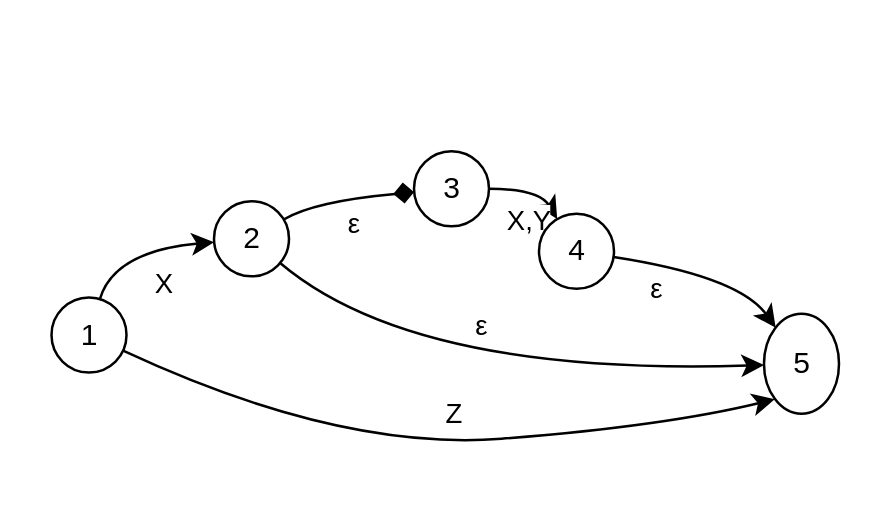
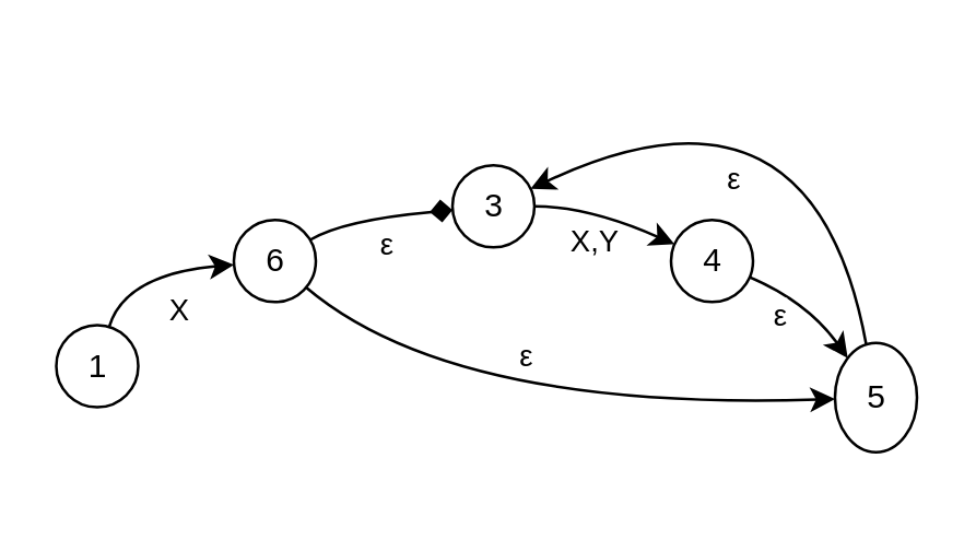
  <mxCell id="0" />
  <mxCell id="1" parent="0" />
  <mxCell id="2" value="1" style="points=[[0.145,0.145,0],[0.5,0,0],[0.855,0.145,0],[1,0.5,0],[0.855,0.855,0],[0.5,1,0],[0.145,0.855,0],[0,0.5,0]];shape=mxgraph.bpmn.event;html=1;verticalLabelPosition=middle;labelBackgroundColor=#ffffff;verticalAlign=middle;align=center;perimeter=ellipsePerimeter;outlineConnect=0;aspect=fixed;outline=standard;symbol=general;labelPosition=center;" vertex="1" parent="1"><mxGeometry x="20" y="118.5" width="30" height="30" as="geometry" /></mxCell>
  <mxCell id="3" style="rounded=0;orthogonalLoop=1;jettySize=auto;html=1;curved=1;" edge="1" parent="1" source="7" target="10"><mxGeometry relative="1" as="geometry"><Array as="points"><mxPoint x="165" y="150" /></Array></mxGeometry></mxCell>
  <mxCell id="4" value="ε" style="edgeLabel;html=1;align=center;verticalAlign=middle;resizable=0;points=[];" vertex="1" connectable="0" parent="3"><mxGeometry x="-0.335" y="1" relative="1" as="geometry"><mxPoint x="27" y="-20" as="offset" /></mxGeometry></mxCell>
  <mxCell id="5" style="rounded=0;orthogonalLoop=1;jettySize=auto;html=1;curved=1;endArrow=diamond;" edge="1" parent="1" source="7" target="15"><mxGeometry relative="1" as="geometry"><Array as="points"><mxPoint x="125" y="80" /></Array></mxGeometry></mxCell>
  <mxCell id="6" value="ε" style="edgeLabel;html=1;align=center;verticalAlign=middle;resizable=0;points=[];" vertex="1" connectable="0" parent="5"><mxGeometry x="0.112" relative="1" as="geometry"><mxPoint y="10" as="offset" /></mxGeometry></mxCell>
- <mxCell id="7" value="2" style="points=[[0.145,0.145,0],[0.5,0,0],[0.855,0.145,0],[1,0.5,0],[0.855,0.855,0],[0.5,1,0],[0.145,0.855,0],[0,0.5,0]];shape=mxgraph.bpmn.event;html=1;verticalLabelPosition=middle;labelBackgroundColor=#ffffff;verticalAlign=middle;align=center;perimeter=ellipsePerimeter;outlineConnect=0;aspect=fixed;outline=standard;symbol=general;labelPosition=center;" vertex="1" parent="1"><mxGeometry x="85" y="80" width="30" height="30" as="geometry" /></mxCell>
+ <mxCell id="7" value="6" style="points=[[0.145,0.145,0],[0.5,0,0],[0.855,0.145,0],[1,0.5,0],[0.855,0.855,0],[0.5,1,0],[0.145,0.855,0],[0,0.5,0]];shape=mxgraph.bpmn.event;html=1;verticalLabelPosition=middle;labelBackgroundColor=#ffffff;verticalAlign=middle;align=center;perimeter=ellipsePerimeter;outlineConnect=0;aspect=fixed;outline=standard;symbol=general;labelPosition=center;" vertex="1" parent="1"><mxGeometry x="85" y="80" width="30" height="30" as="geometry" /></mxCell>
  <mxCell id="8" style="rounded=0;orthogonalLoop=1;jettySize=auto;html=1;curved=1;" edge="1" parent="1" source="2" target="7"><mxGeometry relative="1" as="geometry"><Array as="points"><mxPoint x="45" y="100" /></Array></mxGeometry></mxCell>
  <mxCell id="9" value="X" style="edgeLabel;html=1;align=center;verticalAlign=middle;resizable=0;points=[];" vertex="1" connectable="0" parent="8"><mxGeometry x="0.035" y="1" relative="1" as="geometry"><mxPoint x="9" y="14" as="offset" /></mxGeometry></mxCell>
  <mxCell id="10" value="5" style="points=[[0.145,0.145,0],[0.5,0,0],[0.855,0.145,0],[1,0.5,0],[0.855,0.855,0],[0.5,1,0],[0.145,0.855,0],[0,0.5,0]];shape=mxgraph.bpmn.event;html=1;verticalLabelPosition=middle;labelBackgroundColor=#ffffff;verticalAlign=middle;align=center;perimeter=ellipsePerimeter;outlineConnect=0;aspect=fixed;outline=standard;symbol=general;labelPosition=center;" vertex="1" parent="1"><mxGeometry x="305" y="125" width="30" height="40" as="geometry" /></mxCell>
- <mxCell id="11" style="rounded=0;orthogonalLoop=1;jettySize=auto;html=1;curved=1;entryX=0.145;entryY=0.855;entryDx=0;entryDy=0;entryPerimeter=0;" edge="1" parent="1" source="2" target="10"><mxGeometry relative="1" as="geometry"><Array as="points"><mxPoint x="135" y="180" /><mxPoint x="265" y="170" /></Array></mxGeometry></mxCell>
- <mxCell id="12" value="Z" style="edgeLabel;html=1;align=center;verticalAlign=middle;resizable=0;points=[];" vertex="1" connectable="0" parent="11"><mxGeometry x="0.035" y="17" relative="1" as="geometry"><mxPoint x="2" y="5" as="offset" /></mxGeometry></mxCell>
  <mxCell id="13" style="rounded=0;orthogonalLoop=1;jettySize=auto;html=1;curved=1;" edge="1" parent="1" source="15" target="18"><mxGeometry relative="1" as="geometry"><Array as="points"><mxPoint x="215" y="75" /></Array></mxGeometry></mxCell>
  <mxCell id="14" value="X,Y" style="edgeLabel;html=1;align=center;verticalAlign=middle;resizable=0;points=[];" vertex="1" connectable="0" parent="13"><mxGeometry x="-0.375" y="-1" relative="1" as="geometry"><mxPoint x="4" y="11" as="offset" /></mxGeometry></mxCell>
  <mxCell id="15" value="3" style="points=[[0.145,0.145,0],[0.5,0,0],[0.855,0.145,0],[1,0.5,0],[0.855,0.855,0],[0.5,1,0],[0.145,0.855,0],[0,0.5,0]];shape=mxgraph.bpmn.event;html=1;verticalLabelPosition=middle;labelBackgroundColor=#ffffff;verticalAlign=middle;align=center;perimeter=ellipsePerimeter;outlineConnect=0;aspect=fixed;outline=standard;symbol=general;labelPosition=center;" vertex="1" parent="1"><mxGeometry x="165" y="60" width="30" height="30" as="geometry" /></mxCell>
  <mxCell id="16" style="rounded=0;orthogonalLoop=1;jettySize=auto;html=1;curved=1;" edge="1" parent="1" source="18" target="10"><mxGeometry relative="1" as="geometry"><Array as="points"><mxPoint x="295" y="110" /></Array></mxGeometry></mxCell>
  <mxCell id="17" value="ε" style="edgeLabel;html=1;align=center;verticalAlign=middle;resizable=0;points=[];" vertex="1" connectable="0" parent="16"><mxGeometry x="-0.61" relative="1" as="geometry"><mxPoint x="2" y="10" as="offset" /></mxGeometry></mxCell>
- <mxCell id="18" value="4" style="points=[[0.145,0.145,0],[0.5,0,0],[0.855,0.145,0],[1,0.5,0],[0.855,0.855,0],[0.5,1,0],[0.145,0.855,0],[0,0.5,0]];shape=mxgraph.bpmn.event;html=1;verticalLabelPosition=middle;labelBackgroundColor=#ffffff;verticalAlign=middle;align=center;perimeter=ellipsePerimeter;outlineConnect=0;aspect=fixed;outline=standard;symbol=general;labelPosition=center;" vertex="1" parent="1"><mxGeometry x="215" y="85" width="30" height="30" as="geometry" /></mxCell>
+ <mxCell id="18" value="4" style="points=[[0.145,0.145,0],[0.5,0,0],[0.855,0.145,0],[1,0.5,0],[0.855,0.855,0],[0.5,1,0],[0.145,0.855,0],[0,0.5,0]];shape=mxgraph.bpmn.event;html=1;verticalLabelPosition=middle;labelBackgroundColor=#ffffff;verticalAlign=middle;align=center;perimeter=ellipsePerimeter;outlineConnect=0;aspect=fixed;outline=standard;symbol=general;labelPosition=center;" vertex="1" parent="1"><mxGeometry x="245" y="80" width="30" height="30" as="geometry" /></mxCell>
+ <mxCell id="19" style="rounded=0;orthogonalLoop=1;jettySize=auto;html=1;curved=1;" edge="1" parent="1" source="10" target="15"><mxGeometry relative="1" as="geometry"><Array as="points"><mxPoint x="297" y="20" /></Array></mxGeometry></mxCell>
+ <mxCell id="20" value="ε" style="edgeLabel;html=1;align=center;verticalAlign=middle;resizable=0;points=[];" vertex="1" connectable="0" parent="19"><mxGeometry x="0.21" relative="1" as="geometry"><mxPoint x="-5" y="33" as="offset" /></mxGeometry></mxCell>
